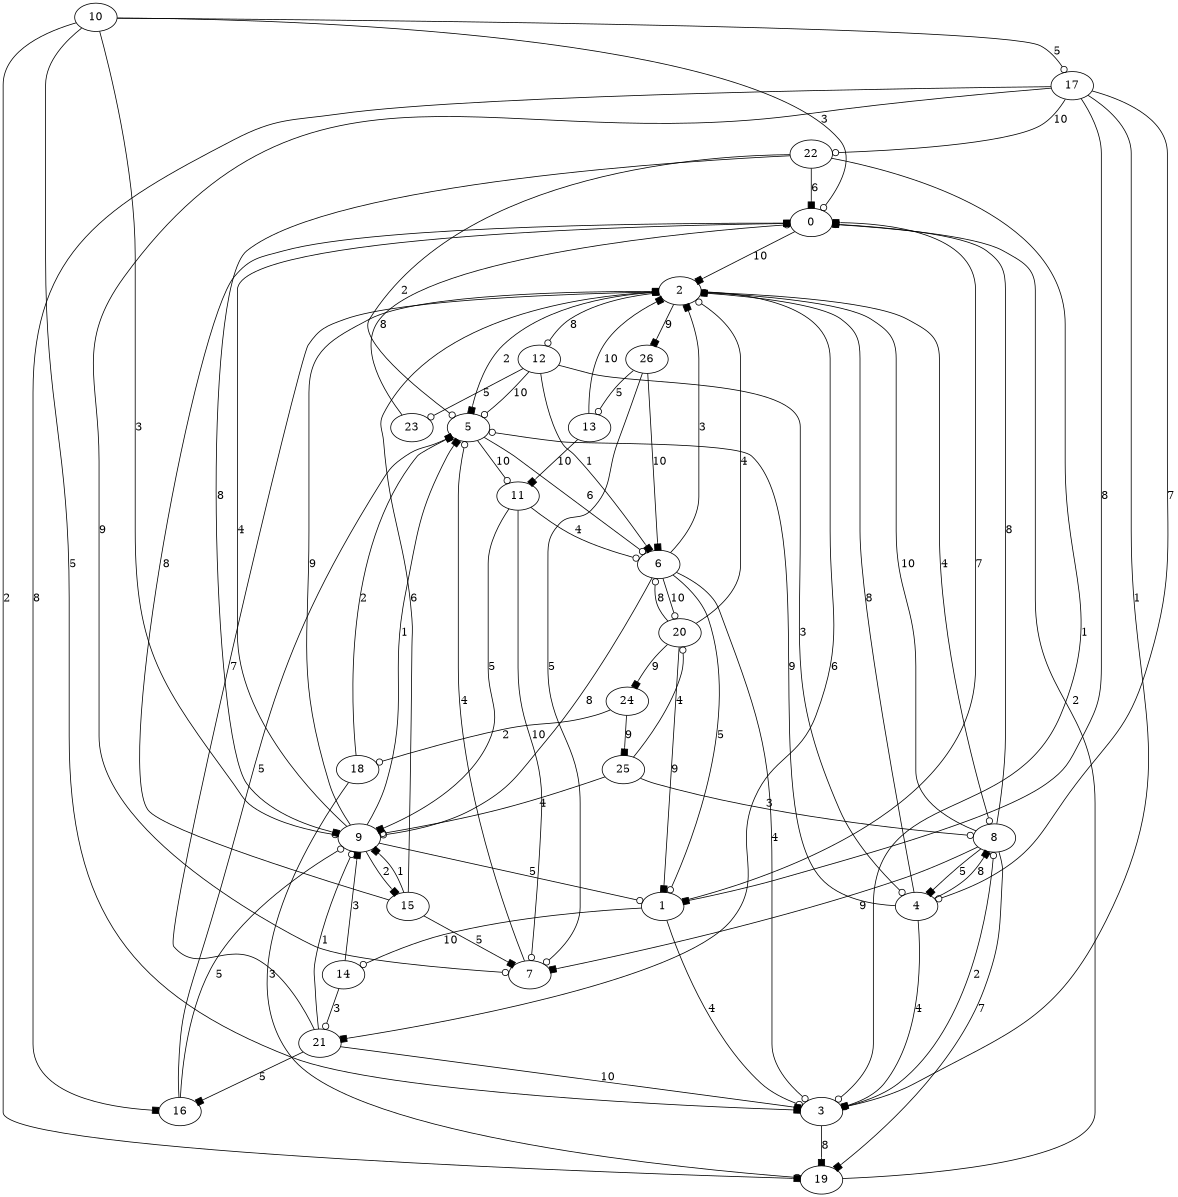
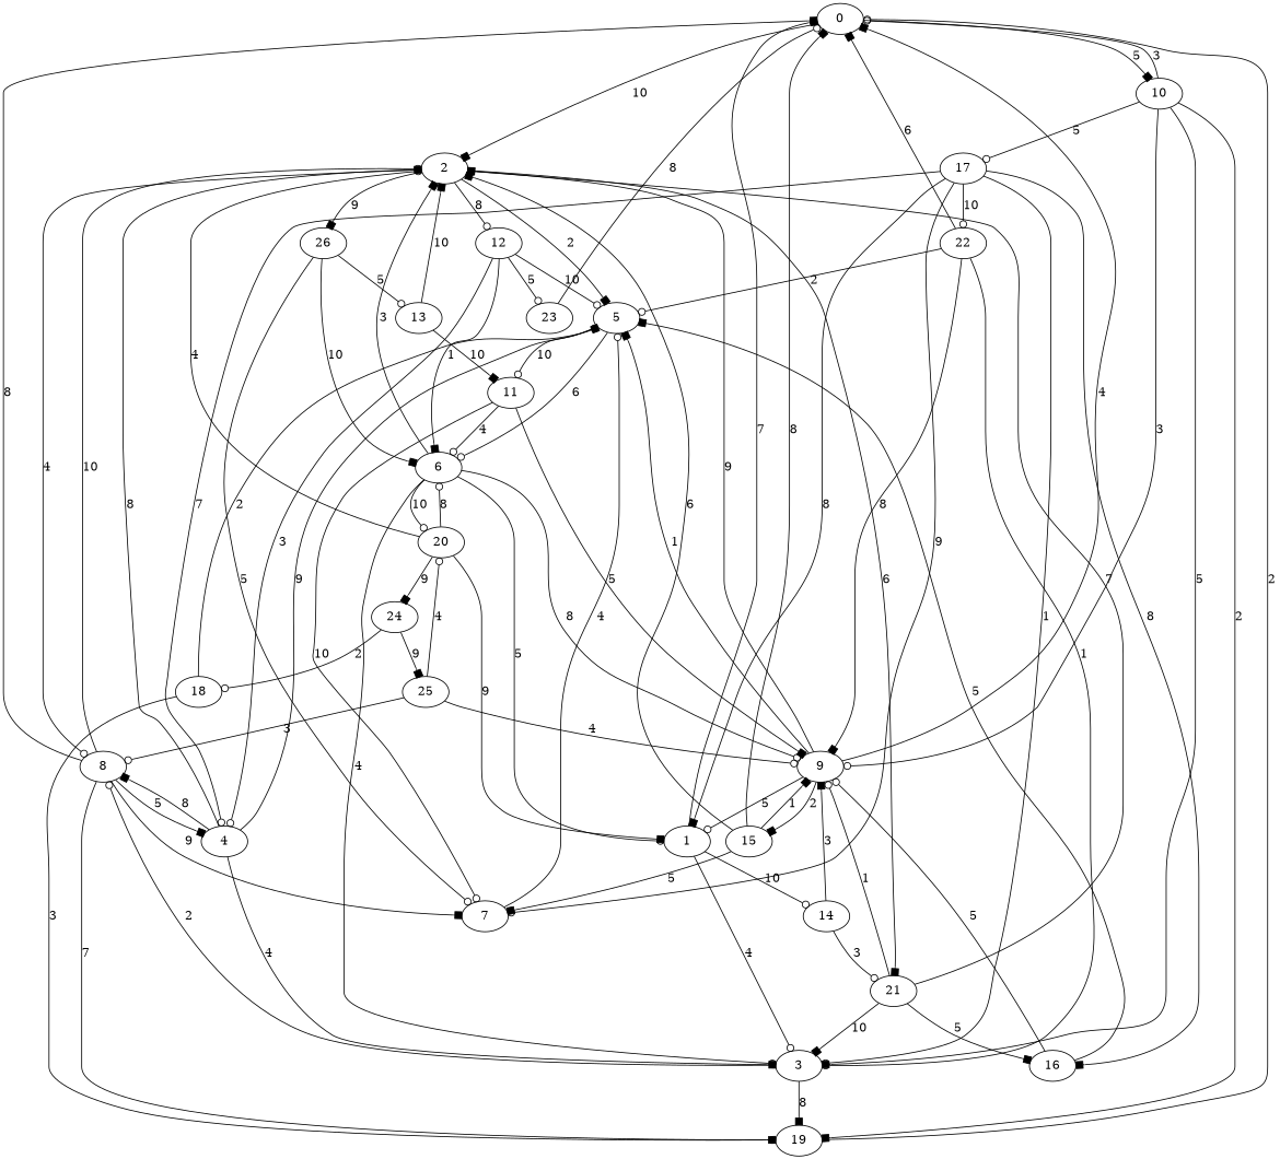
  digraph {
    edge [arrowhead=box]
    0
    2
    10
    5
    8
    12
    21
    26
    3
    19
    9
    17
    6
    11
    4
    7
    23
    16
    13
    1
    15
    22
    14
    20
    24
    18
    25
    0 -> 2 [label=10]
+   0 -> 10 [label=5]
    2 -> 5 [label=2]
    2 -> 8 [arrowhead=odot label=4]
    2 -> 12 [arrowhead=odot label=8]
    2 -> 21 [label=6]
    2 -> 26 [label=9]
    10 -> 0 [arrowhead=odot label=3]
    10 -> 3 [label=5]
    10 -> 19 [label=2]
    10 -> 9 [arrowhead=odot label=3]
    10 -> 17 [arrowhead=odot label=5]
    5 -> 6 [arrowhead=odot label=6]
    5 -> 11 [arrowhead=odot label=10]
    8 -> 0 [label=8]
    8 -> 2 [arrowhead=odot label=10]
    8 -> 19 [label=7]
    8 -> 4 [label=5]
    8 -> 7 [label=9]
    12 -> 5 [arrowhead=odot label=10]
    12 -> 6 [label=1]
    12 -> 4 [arrowhead=odot label=3]
    12 -> 23 [arrowhead=odot label=5]
    21 -> 2 [label=7]
    21 -> 3 [label=10]
    21 -> 9 [arrowhead=odot label=1]
    21 -> 16 [label=5]
    26 -> 6 [label=10]
    26 -> 7 [arrowhead=odot label=5]
    26 -> 13 [arrowhead=odot label=5]
    3 -> 8 [arrowhead=odot label=2]
    3 -> 19 [label=8]
    19 -> 0 [arrowhead=odot label=2]
    9 -> 0 [label=4]
    9 -> 2 [label=9]
    9 -> 5 [label=1]
    9 -> 1 [arrowhead=odot label=5]
    9 -> 15 [label=2]
    17 -> 3 [arrowhead=odot label=1]
    17 -> 4 [arrowhead=odot label=7]
    17 -> 7 [arrowhead=odot label=9]
    17 -> 16 [label=8]
    17 -> 1 [label=8]
    17 -> 22 [arrowhead=odot label=10]
    6 -> 2 [label=3]
    6 -> 3 [arrowhead=odot label=4]
    6 -> 9 [arrowhead=odot label=8]
    6 -> 1 [arrowhead=odot label=5]
    6 -> 20 [arrowhead=odot label=10]
    11 -> 9 [label=5]
    11 -> 6 [arrowhead=odot label=4]
    11 -> 7 [arrowhead=odot label=10]
    4 -> 2 [label=8]
    4 -> 5 [arrowhead=odot label=9]
    4 -> 8 [label=8]
    4 -> 3 [label=4]
    7 -> 5 [arrowhead=odot label=4]
    23 -> 0 [arrowhead=odot label=8]
    16 -> 5 [label=5]
    16 -> 9 [arrowhead=odot label=5]
    13 -> 2 [label=10]
    13 -> 11 [label=10]
    1 -> 0 [label=7]
    1 -> 3 [arrowhead=odot label=4]
    1 -> 14 [arrowhead=odot label=10]
    15 -> 0 [label=8]
    15 -> 2 [label=6]
    15 -> 9 [label=1]
    15 -> 7 [label=5]
    22 -> 0 [label=6]
    22 -> 5 [arrowhead=odot label=2]
    22 -> 3 [arrowhead=odot label=1]
    22 -> 9 [label=8]
    14 -> 21 [arrowhead=odot label=3]
    14 -> 9 [label=3]
    20 -> 2 [arrowhead=odot label=4]
    20 -> 6 [arrowhead=odot label=8]
    20 -> 1 [label=9]
    20 -> 24 [label=9]
    24 -> 18 [arrowhead=odot label=2]
    24 -> 25 [label=9]
    18 -> 5 [label=2]
    18 -> 19 [arrowhead=odot label=3]
    25 -> 8 [arrowhead=odot label=3]
    25 -> 9 [arrowhead=odot label=4]
    25 -> 20 [arrowhead=odot label=4]
  }
